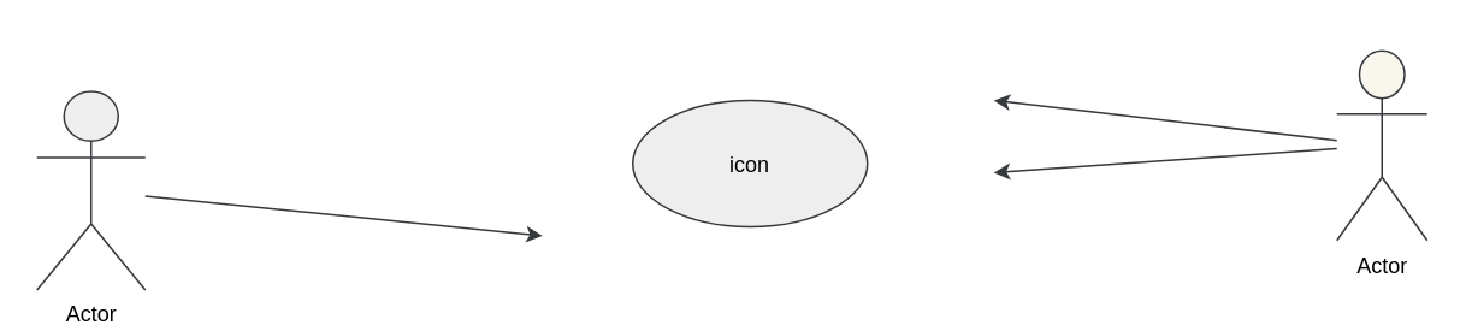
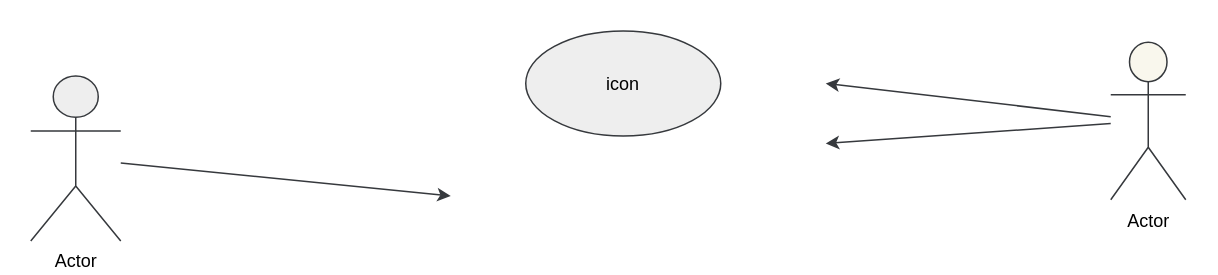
  <mxCell id="0" />
  <mxCell id="1" parent="0" />
  <mxCell id="2" style="edgeStyle=none;html=1;fillColor=#eeeeee;strokeColor=#36393d;rounded=0;" edge="1" parent="1" source="3"><mxGeometry relative="1" as="geometry"><mxPoint x="300" y="130" as="targetPoint" /></mxGeometry></mxCell>
  <mxCell id="3" value="Actor" style="shape=umlActor;verticalLabelPosition=bottom;verticalAlign=top;html=1;fillColor=#eeeeee;strokeColor=#36393d;rounded=0;" vertex="1" parent="1"><mxGeometry x="20" y="50" width="60" height="110" as="geometry" /></mxCell>
  <mxCell id="4" style="edgeStyle=none;html=1;entryX=1;entryY=0.25;entryDx=0;entryDy=0;fillColor=#f9f7ed;strokeColor=#36393d;rounded=0;" edge="1" parent="1" source="6"><mxGeometry relative="1" as="geometry"><mxPoint x="550" y="55" as="targetPoint" /></mxGeometry></mxCell>
  <mxCell id="5" style="edgeStyle=none;html=1;fillColor=#f9f7ed;strokeColor=#36393d;rounded=0;" edge="1" parent="1" source="6"><mxGeometry relative="1" as="geometry"><mxPoint x="550" y="94.955" as="targetPoint" /></mxGeometry></mxCell>
  <mxCell id="6" value="Actor" style="shape=umlActor;verticalLabelPosition=bottom;verticalAlign=top;html=1;fillColor=#f9f7ed;strokeColor=#36393d;rounded=0;" vertex="1" parent="1"><mxGeometry x="740" y="27.5" width="50" height="105" as="geometry" /></mxCell>
- <mxCell id="7" value="icon" style="ellipse;fillColor=#eeeeee;strokeColor=#36393d;" vertex="1" parent="1"><mxGeometry x="350" y="55" width="130" height="70" as="geometry" /></mxCell>
+ <mxCell id="7" value="icon" style="ellipse;fillColor=#eeeeee;strokeColor=#36393d;" vertex="1" parent="1"><mxGeometry x="350" y="20" width="130" height="70" as="geometry" /></mxCell>
